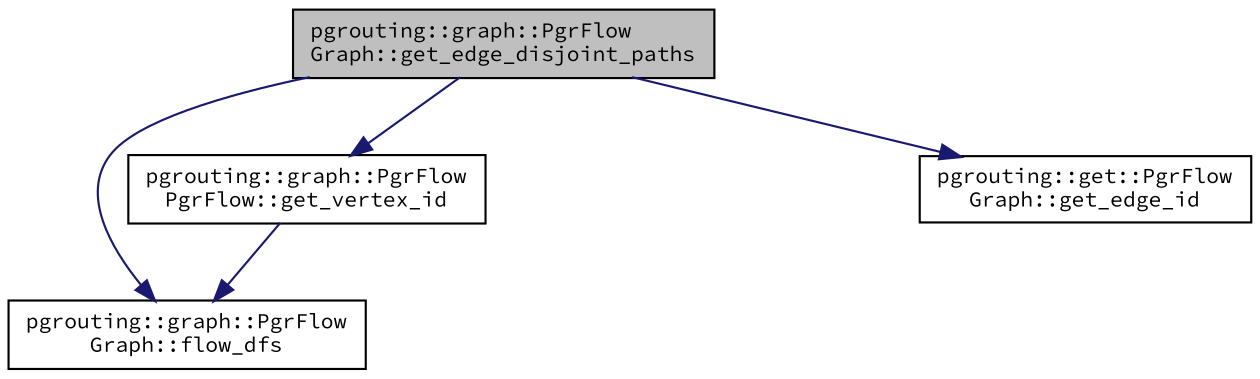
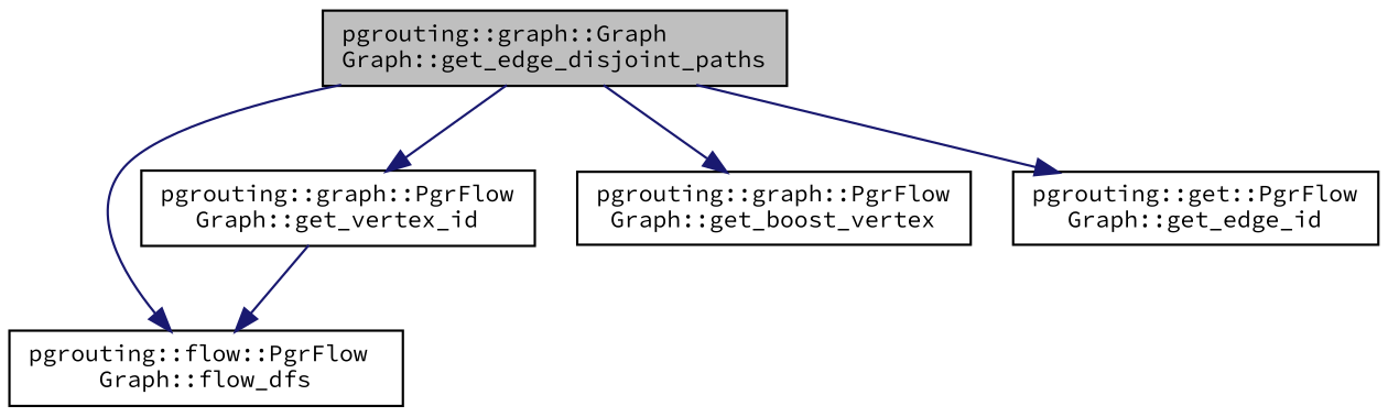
  digraph {
    fontname="Source Code Pro"
    rankdir=TB
    node [color=black fillcolor=white fontname="Source Code Pro" fontsize=10 shape=record style=filled]
    edge [color=midnightblue fontname="Source Code Pro" fontsize=10 labelfontname=Helvetica labelfontsize=10 style=solid]
-   n1 [fillcolor=grey75 fontcolor=black height=0.2 label="pgrouting::graph::PgrFlow\lGraph::get_edge_disjoint_paths" width=0.4]
-   n2 [height=0.2 label="pgrouting::graph::PgrFlow\lGraph::flow_dfs" width=0.4]
-   n3 [height=0.2 label="pgrouting::graph::PgrFlow\lPgrFlow::get_vertex_id" width=0.4]
+   n1 [fillcolor=grey75 fontcolor=black height=0.2 label="pgrouting::graph::Graph\lGraph::get_edge_disjoint_paths" width=0.4]
+   n2 [height=0.2 label="pgrouting::flow::PgrFlow\lGraph::flow_dfs" width=0.4]
+   n3 [height=0.2 label="pgrouting::graph::PgrFlow\lGraph::get_vertex_id" width=0.4]
+   n4 [height=0.2 label="pgrouting::graph::PgrFlow\lGraph::get_boost_vertex" width=0.4]
    n5 [height=0.2 label="pgrouting::get::PgrFlow\lGraph::get_edge_id" width=0.4]
    n1 -> n2
    n1 -> n3
+   n1 -> n4
    n1 -> n5
    n3 -> n2
  }
